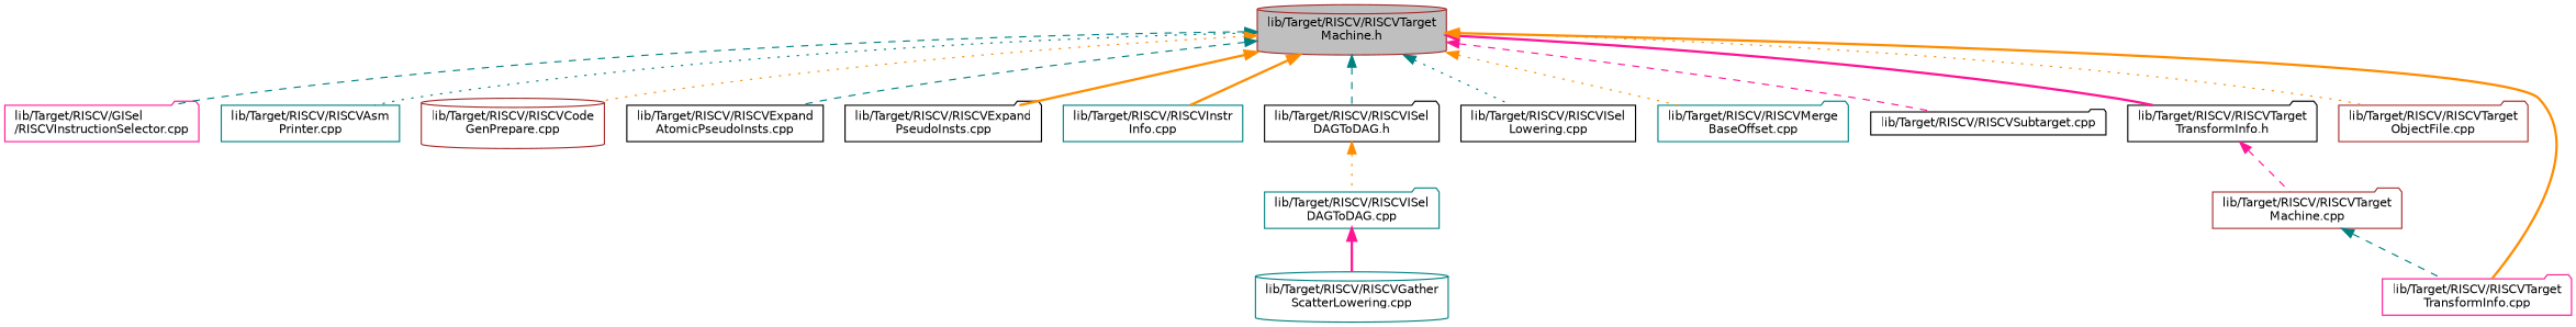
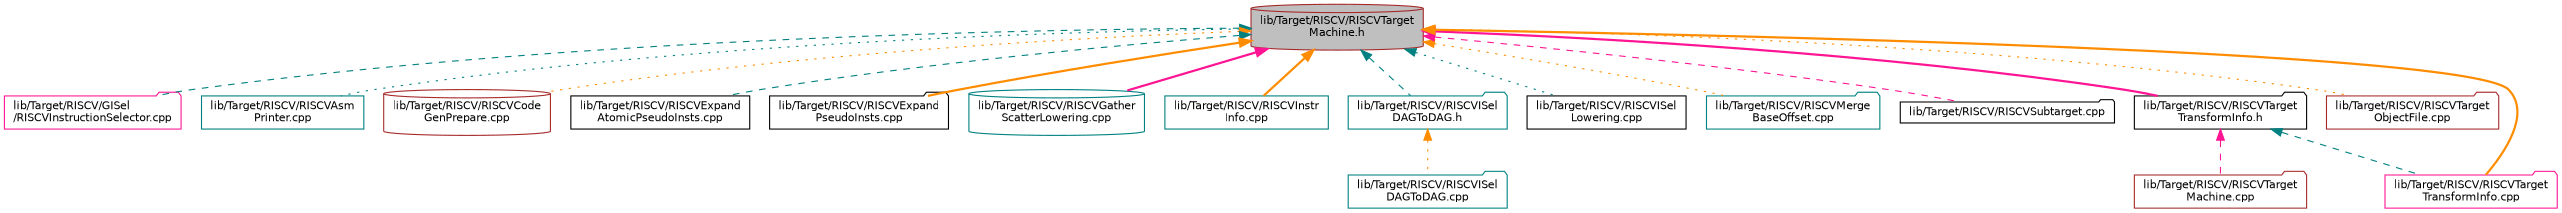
  digraph {
    node [color=teal fontname=Helvetica fontsize=10 shape=folder]
    edge [color=darkorange dir=back fontname=Helvetica fontsize=10 labelfontname=Helvetica labelfontsize=10 style=dashed]
    n1 [color=brown fillcolor=grey75 fontcolor=black height=0.2 label="lib/Target/RISCV/RISCVTarget\lMachine.h" shape=cylinder style=filled width=0.4]
    n2 [color=deeppink height=0.2 label="lib/Target/RISCV/GISel\l/RISCVInstructionSelector.cpp" width=0.4]
    n3 [height=0.2 label="lib/Target/RISCV/RISCVAsm\lPrinter.cpp" shape=box width=0.4]
    n4 [color=brown height=0.2 label="lib/Target/RISCV/RISCVCode\lGenPrepare.cpp" shape=cylinder width=0.4]
    n5 [color=black height=0.2 label="lib/Target/RISCV/RISCVExpand\lAtomicPseudoInsts.cpp" shape=box width=0.4]
    n6 [color=black height=0.2 label="lib/Target/RISCV/RISCVExpand\lPseudoInsts.cpp" width=0.4]
    n7 [height=0.2 label="lib/Target/RISCV/RISCVGather\lScatterLowering.cpp" shape=cylinder width=0.4]
    n8 [height=0.2 label="lib/Target/RISCV/RISCVInstr\lInfo.cpp" shape=box width=0.4]
-   n9 [color=black height=0.2 label="lib/Target/RISCV/RISCVISel\lDAGToDAG.h" width=0.4]
+   n9 [height=0.2 label="lib/Target/RISCV/RISCVISel\lDAGToDAG.h" width=0.4]
    n10 [color=black height=0.2 label="lib/Target/RISCV/RISCVISel\lLowering.cpp" shape=box width=0.4]
    n11 [height=0.2 label="lib/Target/RISCV/RISCVMerge\lBaseOffset.cpp" width=0.4]
    n12 [color=black height=0.2 label="lib/Target/RISCV/RISCVSubtarget.cpp" width=0.4]
    n13 [color=black height=0.2 label="lib/Target/RISCV/RISCVTarget\lTransformInfo.h" width=0.4]
    n14 [color=brown height=0.2 label="lib/Target/RISCV/RISCVTarget\lObjectFile.cpp" width=0.4]
    n15 [color=deeppink height=0.2 label="lib/Target/RISCV/RISCVTarget\lTransformInfo.cpp" width=0.4]
    n16 [height=0.2 label="lib/Target/RISCV/RISCVISel\lDAGToDAG.cpp" width=0.4]
    n17 [color=brown height=0.2 label="lib/Target/RISCV/RISCVTarget\lMachine.cpp" width=0.4]
    n1 -> n2 [color=teal]
    n1 -> n3 [color=teal style=dotted]
    n1 -> n4 [style=dotted]
    n1 -> n5 [color=teal]
    n1 -> n6 [style=bold]
-   n16 -> n7 [color=deeppink style=bold]
+   n1 -> n7 [color=deeppink style=bold]
    n1 -> n8 [style=bold]
    n1 -> n9 [color=teal]
    n1 -> n10 [color=teal style=dotted]
    n1 -> n11 [style=dotted]
    n1 -> n12 [color=deeppink]
    n1 -> n13 [color=deeppink style=bold]
    n1 -> n14 [style=dotted]
    n1 -> n15 [style=bold]
    n9 -> n16 [style=dotted]
-   n17 -> n15 [color=teal]
+   n13 -> n15 [color=teal]
    n13 -> n17 [color=deeppink]
  }
